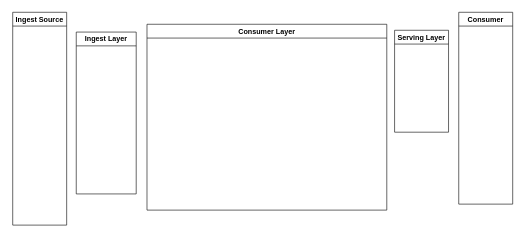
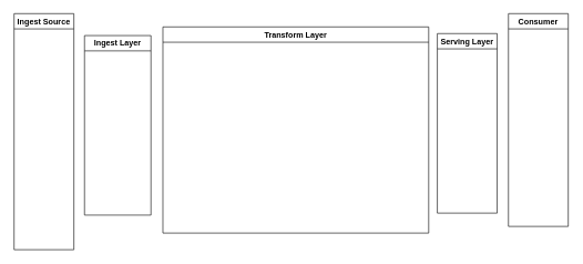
  <mxCell id="0" />
  <mxCell id="1" parent="0" />
  <mxCell id="2" value="Ingest Source" style="swimlane;whiteSpace=wrap;html=1;" vertex="1" parent="1"><mxGeometry x="20" y="20" width="90" height="355" as="geometry" /></mxCell>
- <mxCell id="3" value="Consumer Layer" style="swimlane;whiteSpace=wrap;html=1;" vertex="1" parent="1"><mxGeometry x="244" y="40" width="400" height="310" as="geometry" /></mxCell>
- <mxCell id="4" value="Serving Layer" style="swimlane;whiteSpace=wrap;html=1;" vertex="1" parent="1"><mxGeometry x="657" y="50" width="90" height="170" as="geometry" /></mxCell>
+ <mxCell id="3" value="Transform Layer" style="swimlane;whiteSpace=wrap;html=1;" vertex="1" parent="1"><mxGeometry x="244" y="40" width="400" height="310" as="geometry" /></mxCell>
+ <mxCell id="4" value="Serving Layer" style="swimlane;whiteSpace=wrap;html=1;" vertex="1" parent="1"><mxGeometry x="657" y="50" width="90" height="270" as="geometry" /></mxCell>
  <mxCell id="5" value="Ingest Layer" style="swimlane;whiteSpace=wrap;html=1;" vertex="1" parent="1"><mxGeometry x="126" y="53" width="100" height="270" as="geometry" /></mxCell>
  <mxCell id="6" value="Consumer" style="swimlane;whiteSpace=wrap;html=1;" vertex="1" parent="1"><mxGeometry x="764" y="20" width="90" height="320" as="geometry" /></mxCell>
